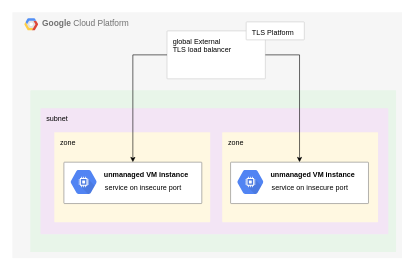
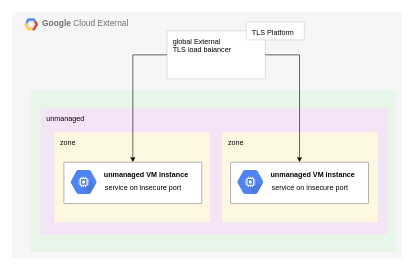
  <mxCell id="0" />
  <mxCell id="1" parent="0" />
- <mxCell id="2" value="&lt;b&gt;Google &lt;/b&gt;Cloud Platform" style="fillColor=#F6F6F6;strokeColor=none;shadow=0;gradientColor=none;fontSize=14;align=left;spacing=10;fontColor=#717171;9E9E9E;verticalAlign=top;spacingTop=-4;fontStyle=0;spacingLeft=40;html=1;" vertex="1" parent="1"><mxGeometry x="20" y="20" width="650" height="410" as="geometry" /></mxCell>
+ <mxCell id="2" value="&lt;b&gt;Google &lt;/b&gt;Cloud External" style="fillColor=#F6F6F6;strokeColor=none;shadow=0;gradientColor=none;fontSize=14;align=left;spacing=10;fontColor=#717171;9E9E9E;verticalAlign=top;spacingTop=-4;fontStyle=0;spacingLeft=40;html=1;" vertex="1" parent="1"><mxGeometry x="20" y="20" width="650" height="410" as="geometry" /></mxCell>
  <mxCell id="3" value="" style="shape=mxgraph.gcp2.google_cloud_platform;fillColor=#F6F6F6;strokeColor=none;shadow=0;gradientColor=none;" vertex="1" parent="2"><mxGeometry width="23" height="20" relative="1" as="geometry"><mxPoint x="20" y="10" as="offset" /></mxGeometry></mxCell>
  <mxCell id="4" value="" style="sketch=0;points=[[0,0,0],[0.25,0,0],[0.5,0,0],[0.75,0,0],[1,0,0],[1,0.25,0],[1,0.5,0],[1,0.75,0],[1,1,0],[0.75,1,0],[0.5,1,0],[0.25,1,0],[0,1,0],[0,0.75,0],[0,0.5,0],[0,0.25,0]];rounded=1;absoluteArcSize=1;arcSize=2;html=1;strokeColor=none;gradientColor=none;shadow=0;dashed=0;fontSize=12;fontColor=#9E9E9E;align=left;verticalAlign=top;spacing=10;spacingTop=-4;fillColor=#E8F5E9;" parent="1" vertex="1"><mxGeometry x="50" y="150" width="610" height="270" as="geometry"><mxPoint x="10" y="50" as="offset" /></mxGeometry></mxCell>
- <mxCell id="5" value="subnet" style="sketch=0;points=[[0,0,0],[0.25,0,0],[0.5,0,0],[0.75,0,0],[1,0,0],[1,0.25,0],[1,0.5,0],[1,0.75,0],[1,1,0],[0.75,1,0],[0.5,1,0],[0.25,1,0],[0,1,0],[0,0.75,0],[0,0.5,0],[0,0.25,0]];rounded=1;absoluteArcSize=1;arcSize=2;html=1;strokeColor=none;gradientColor=none;shadow=0;dashed=0;fontSize=12;fontColor=#000000;align=left;verticalAlign=top;spacing=10;spacingTop=-4;fillColor=#F3E5F5;" parent="1" vertex="1"><mxGeometry x="67" y="180" width="580" height="210" as="geometry" /></mxCell>
+ <mxCell id="5" value="unmanaged" style="sketch=0;points=[[0,0,0],[0.25,0,0],[0.5,0,0],[0.75,0,0],[1,0,0],[1,0.25,0],[1,0.5,0],[1,0.75,0],[1,1,0],[0.75,1,0],[0.5,1,0],[0.25,1,0],[0,1,0],[0,0.75,0],[0,0.5,0],[0,0.25,0]];rounded=1;absoluteArcSize=1;arcSize=2;html=1;strokeColor=none;gradientColor=none;shadow=0;dashed=0;fontSize=12;fontColor=#000000;align=left;verticalAlign=top;spacing=10;spacingTop=-4;fillColor=#F3E5F5;" parent="1" vertex="1"><mxGeometry x="67" y="180" width="580" height="210" as="geometry" /></mxCell>
  <mxCell id="6" value="zone" style="sketch=0;points=[[0,0,0],[0.25,0,0],[0.5,0,0],[0.75,0,0],[1,0,0],[1,0.25,0],[1,0.5,0],[1,0.75,0],[1,1,0],[0.75,1,0],[0.5,1,0],[0.25,1,0],[0,1,0],[0,0.75,0],[0,0.5,0],[0,0.25,0]];rounded=1;absoluteArcSize=1;arcSize=2;html=1;strokeColor=none;gradientColor=none;shadow=0;dashed=0;fontSize=12;fontColor=#000000;align=left;verticalAlign=top;spacing=10;spacingTop=-4;fillColor=#FFF8E1;" parent="1" vertex="1"><mxGeometry x="90" y="220" width="260" height="150" as="geometry" /></mxCell>
  <mxCell id="7" value="zone" style="sketch=0;points=[[0,0,0],[0.25,0,0],[0.5,0,0],[0.75,0,0],[1,0,0],[1,0.25,0],[1,0.5,0],[1,0.75,0],[1,1,0],[0.75,1,0],[0.5,1,0],[0.25,1,0],[0,1,0],[0,0.75,0],[0,0.5,0],[0,0.25,0]];rounded=1;absoluteArcSize=1;arcSize=2;html=1;strokeColor=none;gradientColor=none;shadow=0;dashed=0;fontSize=12;fontColor=#000000;align=left;verticalAlign=top;spacing=10;spacingTop=-4;fillColor=#FFF8E1;" parent="1" vertex="1"><mxGeometry x="370" y="220" width="260" height="150" as="geometry" /></mxCell>
  <mxCell id="8" value="&lt;div&gt;global External&lt;br&gt;&lt;/div&gt;&lt;div&gt;TLS load balancer&lt;br&gt;&lt;/div&gt;" style="sketch=0;points=[[0,0,0],[0.25,0,0],[0.5,0,0],[0.75,0,0],[1,0,0],[1,0.25,0],[1,0.5,0],[1,0.75,0],[1,1,0],[0.75,1,0],[0.5,1,0],[0.25,1,0],[0,1,0],[0,0.75,0],[0,0.5,0],[0,0.25,0]];rounded=1;absoluteArcSize=1;arcSize=2;html=1;strokeColor=#CCCCCC;gradientColor=none;shadow=0;dashed=0;fontSize=12;fontColor=#000000;align=left;verticalAlign=top;spacing=10;spacingTop=-4;fillColor=#FFFFFF;strokeWidth=1;" parent="1" vertex="1"><mxGeometry x="278" y="51" width="164" height="80" as="geometry" /></mxCell>
  <mxCell id="9" value="" style="endArrow=classic;html=1;rounded=0;fontColor=#000000;entryX=0.5;entryY=0;entryDx=0;entryDy=0;entryPerimeter=0;exitX=0;exitY=0.5;exitDx=0;exitDy=0;exitPerimeter=0;" parent="1" source="8" target="12" edge="1"><mxGeometry width="50" height="50" relative="1" as="geometry"><mxPoint x="260" y="160" as="sourcePoint" /><mxPoint x="310" y="110" as="targetPoint" /><Array as="points"><mxPoint x="221" y="91" /></Array></mxGeometry></mxCell>
  <mxCell id="10" value="" style="endArrow=classic;html=1;rounded=0;fontColor=#000000;exitX=1;exitY=0.5;exitDx=0;exitDy=0;exitPerimeter=0;entryX=0.5;entryY=0;entryDx=0;entryDy=0;entryPerimeter=0;" parent="1" source="8" target="17" edge="1"><mxGeometry width="50" height="50" relative="1" as="geometry"><mxPoint x="260" y="160" as="sourcePoint" /><mxPoint x="310" y="110" as="targetPoint" /><Array as="points"><mxPoint x="499" y="91" /></Array></mxGeometry></mxCell>
  <mxCell id="11" value="" style="group" parent="1" vertex="1" connectable="0"><mxGeometry x="106" y="270" width="230" height="69" as="geometry" /></mxCell>
  <mxCell id="12" value="" style="sketch=0;points=[[0,0,0],[0.25,0,0],[0.5,0,0],[0.75,0,0],[1,0,0],[1,0.25,0],[1,0.5,0],[1,0.75,0],[1,1,0],[0.75,1,0],[0.5,1,0],[0.25,1,0],[0,1,0],[0,0.75,0],[0,0.5,0],[0,0.25,0]];rounded=1;absoluteArcSize=1;arcSize=2;html=1;strokeColor=#808080;gradientColor=none;shadow=0;dashed=0;fontSize=12;fontColor=#9E9E9E;align=left;verticalAlign=top;spacing=10;spacingTop=-4;" parent="11" vertex="1"><mxGeometry width="230" height="69" as="geometry" /></mxCell>
  <mxCell id="13" value="" style="sketch=0;html=1;fillColor=#5184F3;strokeColor=none;verticalAlign=top;labelPosition=center;verticalLabelPosition=bottom;align=center;spacingTop=-6;fontSize=11;fontStyle=1;shape=mxgraph.gcp2.hexIcon;prIcon=compute_engine" parent="11" vertex="1"><mxGeometry y="3.75" width="66" height="58.5" as="geometry" /></mxCell>
  <mxCell id="14" value="&lt;p style=&quot;line-height: 1.8&quot;&gt;&lt;/p&gt;&lt;div&gt;&lt;b&gt;unmanaged VM instance&lt;/b&gt;&lt;/div&gt;&lt;p&gt;&lt;/p&gt;" style="text;html=1;resizable=0;autosize=1;align=left;verticalAlign=middle;points=[];fillColor=none;strokeColor=none;rounded=0;" parent="11" vertex="1"><mxGeometry x="65" y="1" width="160" height="40" as="geometry" /></mxCell>
  <mxCell id="15" value="&lt;div align=&quot;left&quot;&gt;service on insecure port&lt;br&gt;&lt;/div&gt;" style="text;html=1;resizable=0;autosize=1;align=center;verticalAlign=middle;points=[];fillColor=none;strokeColor=none;rounded=0;" parent="11" vertex="1"><mxGeometry x="62" y="33" width="140" height="20" as="geometry" /></mxCell>
  <mxCell id="16" value="" style="group" parent="1" vertex="1" connectable="0"><mxGeometry x="384" y="270" width="230" height="69" as="geometry" /></mxCell>
  <mxCell id="17" value="" style="sketch=0;points=[[0,0,0],[0.25,0,0],[0.5,0,0],[0.75,0,0],[1,0,0],[1,0.25,0],[1,0.5,0],[1,0.75,0],[1,1,0],[0.75,1,0],[0.5,1,0],[0.25,1,0],[0,1,0],[0,0.75,0],[0,0.5,0],[0,0.25,0]];rounded=1;absoluteArcSize=1;arcSize=2;html=1;strokeColor=#808080;gradientColor=none;shadow=0;dashed=0;fontSize=12;fontColor=#9E9E9E;align=left;verticalAlign=top;spacing=10;spacingTop=-4;" parent="16" vertex="1"><mxGeometry width="230" height="69" as="geometry" /></mxCell>
  <mxCell id="18" value="" style="sketch=0;html=1;fillColor=#5184F3;strokeColor=none;verticalAlign=top;labelPosition=center;verticalLabelPosition=bottom;align=center;spacingTop=-6;fontSize=11;fontStyle=1;shape=mxgraph.gcp2.hexIcon;prIcon=compute_engine" parent="16" vertex="1"><mxGeometry y="3.75" width="66" height="58.5" as="geometry" /></mxCell>
  <mxCell id="19" value="&lt;p style=&quot;line-height: 1.8&quot;&gt;&lt;/p&gt;&lt;div&gt;&lt;b&gt;unmanaged VM instance&lt;/b&gt;&lt;/div&gt;&lt;p&gt;&lt;/p&gt;" style="text;html=1;resizable=0;autosize=1;align=left;verticalAlign=middle;points=[];fillColor=none;strokeColor=none;rounded=0;" parent="16" vertex="1"><mxGeometry x="65" y="1" width="160" height="40" as="geometry" /></mxCell>
  <mxCell id="20" value="&lt;div align=&quot;left&quot;&gt;service on insecure port&lt;br&gt;&lt;/div&gt;" style="text;html=1;resizable=0;autosize=1;align=center;verticalAlign=middle;points=[];fillColor=none;strokeColor=none;rounded=0;" parent="16" vertex="1"><mxGeometry x="62" y="33" width="140" height="20" as="geometry" /></mxCell>
  <mxCell id="21" value="TLS Platform" style="sketch=0;points=[[0,0,0],[0.25,0,0],[0.5,0,0],[0.75,0,0],[1,0,0],[1,0.25,0],[1,0.5,0],[1,0.75,0],[1,1,0],[0.75,1,0],[0.5,1,0],[0.25,1,0],[0,1,0],[0,0.75,0],[0,0.5,0],[0,0.25,0]];rounded=1;absoluteArcSize=1;arcSize=2;html=1;strokeColor=#CCCCCC;gradientColor=none;shadow=0;dashed=0;fontSize=12;fontColor=#000000;align=left;verticalAlign=top;spacing=10;spacingTop=-4;fillColor=#FFFFFF;strokeWidth=1;" parent="1" vertex="1"><mxGeometry x="410" y="36" width="97" height="30" as="geometry" /></mxCell>
